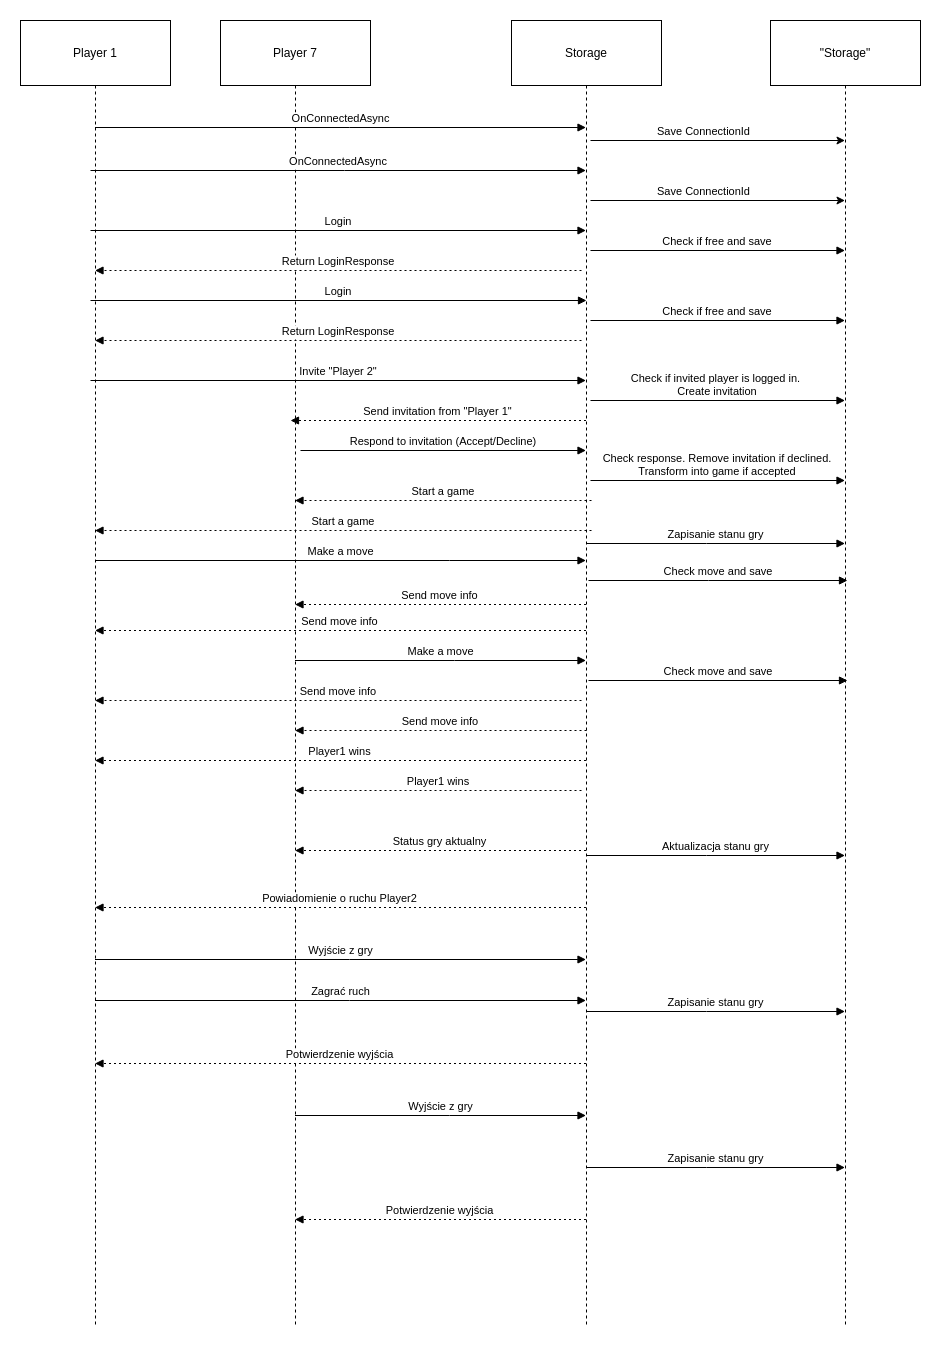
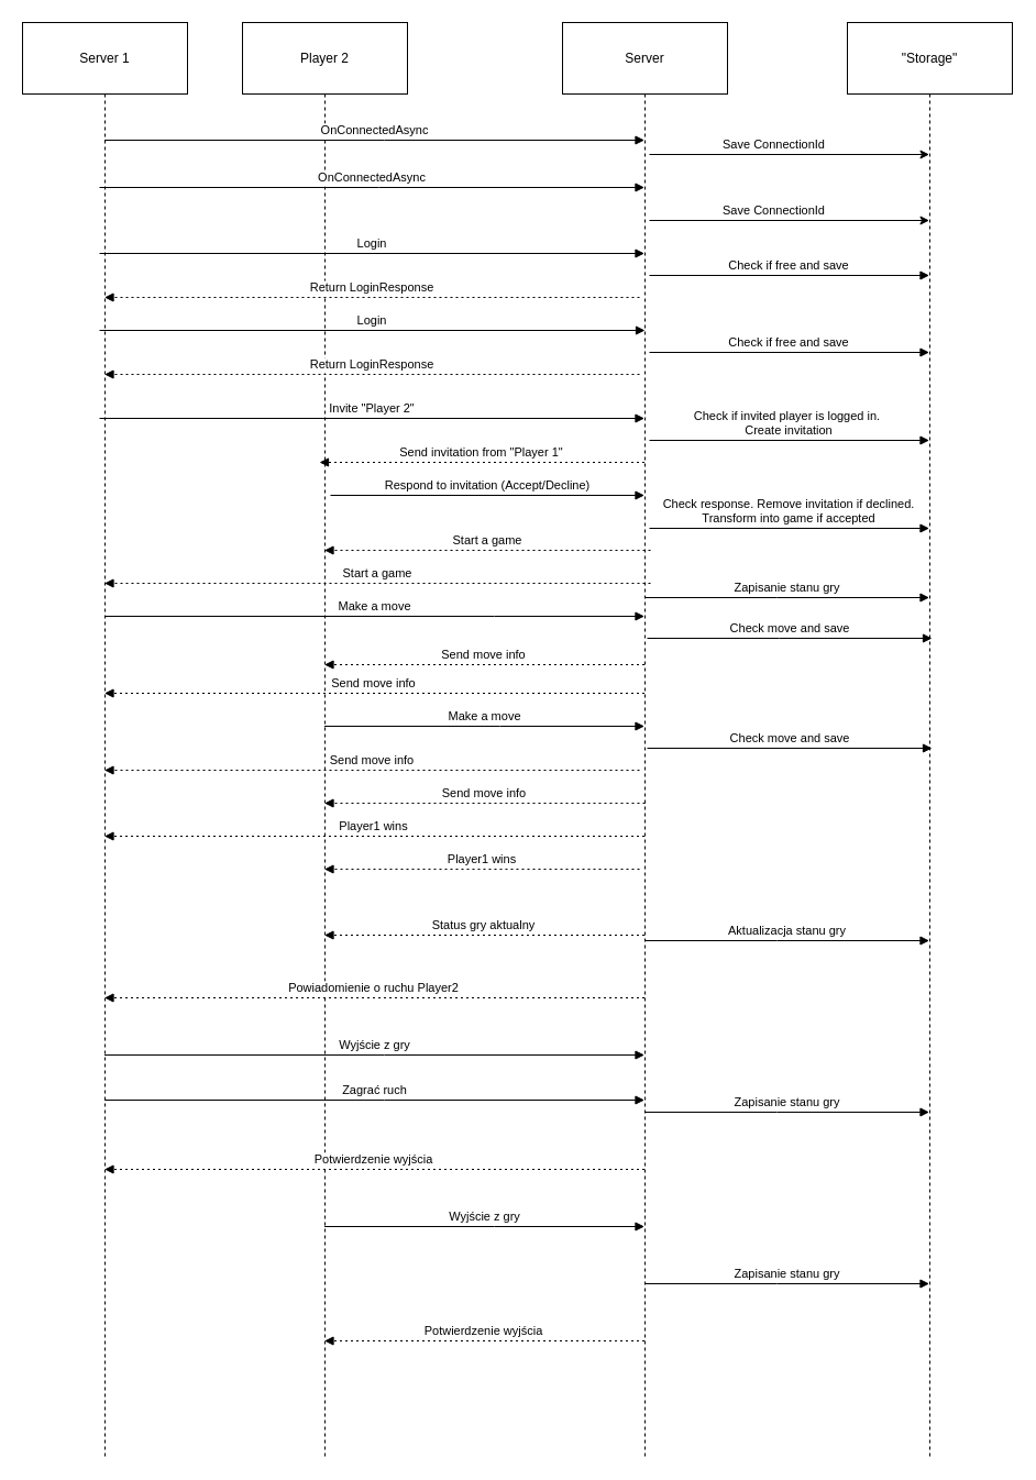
  <mxCell id="0" />
  <mxCell id="1" parent="0" />
- <mxCell id="2" value="Player 1" style="shape=umlLifeline;perimeter=lifelinePerimeter;whiteSpace=wrap;container=1;dropTarget=0;collapsible=0;recursiveResize=0;outlineConnect=0;portConstraint=eastwest;newEdgeStyle={&quot;edgeStyle&quot;:&quot;elbowEdgeStyle&quot;,&quot;elbow&quot;:&quot;vertical&quot;,&quot;curved&quot;:0,&quot;rounded&quot;:0};size=65;" parent="1" vertex="1"><mxGeometry width="150" height="1304" as="geometry" x="20" y="20" /></mxCell>
- <mxCell id="3" value="Player 7" style="shape=umlLifeline;perimeter=lifelinePerimeter;whiteSpace=wrap;container=1;dropTarget=0;collapsible=0;recursiveResize=0;outlineConnect=0;portConstraint=eastwest;newEdgeStyle={&quot;edgeStyle&quot;:&quot;elbowEdgeStyle&quot;,&quot;elbow&quot;:&quot;vertical&quot;,&quot;curved&quot;:0,&quot;rounded&quot;:0};size=65;" parent="1" vertex="1"><mxGeometry x="220" width="150" height="1304" as="geometry" y="20" /></mxCell>
- <mxCell id="4" value="Storage" style="shape=umlLifeline;perimeter=lifelinePerimeter;whiteSpace=wrap;container=1;dropTarget=0;collapsible=0;recursiveResize=0;outlineConnect=0;portConstraint=eastwest;newEdgeStyle={&quot;edgeStyle&quot;:&quot;elbowEdgeStyle&quot;,&quot;elbow&quot;:&quot;vertical&quot;,&quot;curved&quot;:0,&quot;rounded&quot;:0};size=65;" parent="1" vertex="1"><mxGeometry x="511" width="150" height="1304" as="geometry" y="20" /></mxCell>
+ <mxCell id="2" value="Server 1" style="shape=umlLifeline;perimeter=lifelinePerimeter;whiteSpace=wrap;container=1;dropTarget=0;collapsible=0;recursiveResize=0;outlineConnect=0;portConstraint=eastwest;newEdgeStyle={&quot;edgeStyle&quot;:&quot;elbowEdgeStyle&quot;,&quot;elbow&quot;:&quot;vertical&quot;,&quot;curved&quot;:0,&quot;rounded&quot;:0};size=65;" parent="1" vertex="1"><mxGeometry width="150" height="1304" as="geometry" x="20" y="20" /></mxCell>
+ <mxCell id="3" value="Player 2" style="shape=umlLifeline;perimeter=lifelinePerimeter;whiteSpace=wrap;container=1;dropTarget=0;collapsible=0;recursiveResize=0;outlineConnect=0;portConstraint=eastwest;newEdgeStyle={&quot;edgeStyle&quot;:&quot;elbowEdgeStyle&quot;,&quot;elbow&quot;:&quot;vertical&quot;,&quot;curved&quot;:0,&quot;rounded&quot;:0};size=65;" parent="1" vertex="1"><mxGeometry x="220" width="150" height="1304" as="geometry" y="20" /></mxCell>
+ <mxCell id="4" value="Server" style="shape=umlLifeline;perimeter=lifelinePerimeter;whiteSpace=wrap;container=1;dropTarget=0;collapsible=0;recursiveResize=0;outlineConnect=0;portConstraint=eastwest;newEdgeStyle={&quot;edgeStyle&quot;:&quot;elbowEdgeStyle&quot;,&quot;elbow&quot;:&quot;vertical&quot;,&quot;curved&quot;:0,&quot;rounded&quot;:0};size=65;" parent="1" vertex="1"><mxGeometry x="511" width="150" height="1304" as="geometry" y="20" /></mxCell>
  <mxCell id="5" value="&quot;Storage&quot;" style="shape=umlLifeline;perimeter=lifelinePerimeter;whiteSpace=wrap;container=1;dropTarget=0;collapsible=0;recursiveResize=0;outlineConnect=0;portConstraint=eastwest;newEdgeStyle={&quot;edgeStyle&quot;:&quot;elbowEdgeStyle&quot;,&quot;elbow&quot;:&quot;vertical&quot;,&quot;curved&quot;:0,&quot;rounded&quot;:0};size=65;" parent="1" vertex="1"><mxGeometry x="770" width="150" height="1304" as="geometry" y="20" /></mxCell>
  <mxCell id="6" value="OnConnectedAsync" style="verticalAlign=bottom;edgeStyle=elbowEdgeStyle;elbow=vertical;curved=0;rounded=0;endArrow=block;" parent="1" source="2" target="4" edge="1"><mxGeometry relative="1" as="geometry"><Array as="points"><mxPoint x="349" y="127" /></Array></mxGeometry></mxCell>
  <mxCell id="7" value="Login" style="verticalAlign=bottom;edgeStyle=elbowEdgeStyle;elbow=vertical;curved=0;rounded=0;endArrow=block;" parent="1" target="4" edge="1"><mxGeometry relative="1" as="geometry"><Array as="points"><mxPoint x="244.5" y="230" /></Array><mxPoint x="90" y="230" as="sourcePoint" /><mxPoint x="381" y="230" as="targetPoint" /></mxGeometry></mxCell>
  <mxCell id="8" value="Invite &quot;Player 2&quot;" style="verticalAlign=bottom;edgeStyle=elbowEdgeStyle;elbow=vertical;curved=0;rounded=0;endArrow=block;" parent="1" target="4" edge="1"><mxGeometry relative="1" as="geometry"><Array as="points"><mxPoint x="344.5" y="380" /></Array><mxPoint x="90" y="380" as="sourcePoint" /><mxPoint x="581" y="380" as="targetPoint" /></mxGeometry></mxCell>
  <mxCell id="9" value="Check if invited player is logged in. &#10;Create invitation" style="verticalAlign=bottom;edgeStyle=elbowEdgeStyle;elbow=vertical;curved=0;rounded=0;endArrow=block;" parent="1" target="5" edge="1"><mxGeometry relative="1" as="geometry"><Array as="points"><mxPoint x="710.5" y="400" /></Array><mxPoint x="590" y="400" as="sourcePoint" /><mxPoint x="813" y="400" as="targetPoint" /></mxGeometry></mxCell>
  <mxCell id="10" value="Send move info" style="verticalAlign=bottom;edgeStyle=elbowEdgeStyle;elbow=vertical;curved=0;rounded=0;dashed=1;dashPattern=2 3;endArrow=block;" parent="1" target="2" edge="1"><mxGeometry relative="1" as="geometry"><Array as="points"><mxPoint x="347.5" y="700" /></Array><mxPoint x="581" y="700" as="sourcePoint" /><mxPoint x="100" y="700" as="targetPoint" /></mxGeometry></mxCell>
  <mxCell id="11" value="Make a move" style="verticalAlign=bottom;edgeStyle=elbowEdgeStyle;elbow=vertical;curved=0;rounded=0;endArrow=block;" parent="1" source="2" edge="1"><mxGeometry relative="1" as="geometry"><Array as="points"><mxPoint x="449" y="560" /></Array><mxPoint x="294.5" y="560" as="sourcePoint" /><mxPoint x="585.5" y="560" as="targetPoint" /></mxGeometry></mxCell>
  <mxCell id="12" value="Zapisanie stanu gry" style="verticalAlign=bottom;edgeStyle=elbowEdgeStyle;elbow=vertical;curved=0;rounded=0;endArrow=block;" parent="1" source="4" target="5" edge="1"><mxGeometry relative="1" as="geometry"><Array as="points"><mxPoint x="706" y="543" /></Array></mxGeometry></mxCell>
  <mxCell id="13" value="Status gry aktualny" style="verticalAlign=bottom;edgeStyle=elbowEdgeStyle;elbow=vertical;curved=0;rounded=0;dashed=1;dashPattern=2 3;endArrow=block;" parent="1" edge="1"><mxGeometry relative="1" as="geometry"><Array as="points"><mxPoint x="452" y="850" /></Array><mxPoint x="585.5" y="850" as="sourcePoint" /><mxPoint x="294.5" y="850" as="targetPoint" /></mxGeometry></mxCell>
  <mxCell id="14" value="Zagrać ruch" style="verticalAlign=bottom;edgeStyle=elbowEdgeStyle;elbow=vertical;curved=0;rounded=0;endArrow=block;" parent="1" edge="1"><mxGeometry relative="1" as="geometry"><Array as="points"><mxPoint x="349" y="1000" /></Array><mxPoint x="94.5" y="1000" as="sourcePoint" /><mxPoint x="585.5" y="1000" as="targetPoint" /></mxGeometry></mxCell>
  <mxCell id="15" value="Check move and save" style="verticalAlign=bottom;edgeStyle=elbowEdgeStyle;elbow=vertical;curved=0;rounded=0;endArrow=block;" parent="1" edge="1"><mxGeometry relative="1" as="geometry"><Array as="points"><mxPoint x="708.5" y="680" /></Array><mxPoint x="588" y="680" as="sourcePoint" /><mxPoint x="847" y="680" as="targetPoint" /></mxGeometry></mxCell>
  <mxCell id="16" value="Aktualizacja stanu gry" style="verticalAlign=bottom;edgeStyle=elbowEdgeStyle;elbow=vertical;curved=0;rounded=0;endArrow=block;" parent="1" source="4" target="5" edge="1"><mxGeometry relative="1" as="geometry"><Array as="points"><mxPoint x="706" y="855" /></Array></mxGeometry></mxCell>
  <mxCell id="17" value="Powiadomienie o ruchu Player2" style="verticalAlign=bottom;edgeStyle=elbowEdgeStyle;elbow=vertical;curved=0;rounded=0;dashed=1;dashPattern=2 3;endArrow=block;" parent="1" source="4" target="2" edge="1"><mxGeometry relative="1" as="geometry"><Array as="points"><mxPoint x="352" y="907" /></Array></mxGeometry></mxCell>
  <mxCell id="18" value="Wyjście z gry" style="verticalAlign=bottom;edgeStyle=elbowEdgeStyle;elbow=vertical;curved=0;rounded=0;endArrow=block;" parent="1" source="2" target="4" edge="1"><mxGeometry relative="1" as="geometry"><Array as="points"><mxPoint x="349" y="959" /></Array></mxGeometry></mxCell>
  <mxCell id="19" value="Zapisanie stanu gry" style="verticalAlign=bottom;edgeStyle=elbowEdgeStyle;elbow=vertical;curved=0;rounded=0;endArrow=block;" parent="1" source="4" target="5" edge="1"><mxGeometry relative="1" as="geometry"><Array as="points"><mxPoint x="706" y="1011" /></Array></mxGeometry></mxCell>
  <mxCell id="20" value="Potwierdzenie wyjścia" style="verticalAlign=bottom;edgeStyle=elbowEdgeStyle;elbow=vertical;curved=0;rounded=0;dashed=1;dashPattern=2 3;endArrow=block;" parent="1" source="4" target="2" edge="1"><mxGeometry relative="1" as="geometry"><Array as="points"><mxPoint x="352" y="1063" /></Array></mxGeometry></mxCell>
  <mxCell id="21" value="Wyjście z gry" style="verticalAlign=bottom;edgeStyle=elbowEdgeStyle;elbow=vertical;curved=0;rounded=0;endArrow=block;" parent="1" source="3" target="4" edge="1"><mxGeometry relative="1" as="geometry"><Array as="points"><mxPoint x="449" y="1115" /></Array></mxGeometry></mxCell>
  <mxCell id="22" value="Zapisanie stanu gry" style="verticalAlign=bottom;edgeStyle=elbowEdgeStyle;elbow=vertical;curved=0;rounded=0;endArrow=block;" parent="1" source="4" target="5" edge="1"><mxGeometry relative="1" as="geometry"><Array as="points"><mxPoint x="706" y="1167" /></Array></mxGeometry></mxCell>
  <mxCell id="23" value="Potwierdzenie wyjścia" style="verticalAlign=bottom;edgeStyle=elbowEdgeStyle;elbow=vertical;curved=0;rounded=0;dashed=1;dashPattern=2 3;endArrow=block;" parent="1" source="4" target="3" edge="1"><mxGeometry relative="1" as="geometry"><Array as="points"><mxPoint x="452" y="1219" /></Array></mxGeometry></mxCell>
  <mxCell id="24" value="" style="endArrow=classic;html=1;rounded=0;" edge="1" parent="1" target="5"><mxGeometry width="50" height="50" relative="1" as="geometry"><mxPoint x="590" y="140" as="sourcePoint" /><mxPoint x="808.5" y="140" as="targetPoint" /></mxGeometry></mxCell>
  <mxCell id="25" value="Save ConnectionId" style="edgeLabel;html=1;align=center;verticalAlign=middle;resizable=0;points=[];" vertex="1" connectable="0" parent="24"><mxGeometry x="-0.314" y="-1" relative="1" as="geometry"><mxPoint x="25" y="-11" as="offset" /></mxGeometry></mxCell>
  <mxCell id="26" value="OnConnectedAsync" style="verticalAlign=bottom;edgeStyle=elbowEdgeStyle;elbow=vertical;curved=0;rounded=0;endArrow=block;" edge="1" parent="1" target="4"><mxGeometry relative="1" as="geometry"><Array as="points"><mxPoint x="344" y="170" /></Array><mxPoint x="90" y="170" as="sourcePoint" /><mxPoint x="581" y="170" as="targetPoint" /></mxGeometry></mxCell>
  <mxCell id="27" value="" style="endArrow=classic;html=1;rounded=0;" edge="1" parent="1" target="5"><mxGeometry width="50" height="50" relative="1" as="geometry"><mxPoint x="590" y="200" as="sourcePoint" /><mxPoint x="808.5" y="200" as="targetPoint" /></mxGeometry></mxCell>
  <mxCell id="28" value="Save ConnectionId" style="edgeLabel;html=1;align=center;verticalAlign=middle;resizable=0;points=[];" vertex="1" connectable="0" parent="27"><mxGeometry x="-0.314" y="-1" relative="1" as="geometry"><mxPoint x="25" y="-11" as="offset" /></mxGeometry></mxCell>
  <mxCell id="29" value="Check if free and save" style="verticalAlign=bottom;edgeStyle=elbowEdgeStyle;elbow=vertical;curved=0;rounded=0;endArrow=block;" edge="1" parent="1" target="5"><mxGeometry relative="1" as="geometry"><Array as="points"><mxPoint x="744.5" y="250" /></Array><mxPoint x="590" y="250" as="sourcePoint" /><mxPoint x="810" y="250" as="targetPoint" /></mxGeometry></mxCell>
  <mxCell id="30" value="Return LoginResponse" style="verticalAlign=bottom;edgeStyle=elbowEdgeStyle;elbow=horizontal;curved=0;rounded=0;dashed=1;dashPattern=2 3;endArrow=block;" edge="1" parent="1" target="2"><mxGeometry relative="1" as="geometry"><Array as="points"><mxPoint x="347" y="270" /></Array><mxPoint x="581" y="270" as="sourcePoint" /><mxPoint x="130" y="270" as="targetPoint" /></mxGeometry></mxCell>
  <mxCell id="31" value="Login" style="verticalAlign=bottom;edgeStyle=elbowEdgeStyle;elbow=vertical;curved=0;rounded=0;endArrow=block;" edge="1" parent="1"><mxGeometry relative="1" as="geometry"><Array as="points"><mxPoint x="244.5" y="300" /></Array><mxPoint x="90" y="300" as="sourcePoint" /><mxPoint x="586" y="300" as="targetPoint" /></mxGeometry></mxCell>
  <mxCell id="32" value="Check if free and save" style="verticalAlign=bottom;edgeStyle=elbowEdgeStyle;elbow=vertical;curved=0;rounded=0;endArrow=block;" edge="1" parent="1" target="5"><mxGeometry relative="1" as="geometry"><Array as="points"><mxPoint x="744.5" y="320" /></Array><mxPoint x="590" y="320" as="sourcePoint" /><mxPoint x="810" y="320" as="targetPoint" /></mxGeometry></mxCell>
  <mxCell id="33" value="Return LoginResponse" style="verticalAlign=bottom;edgeStyle=elbowEdgeStyle;elbow=horizontal;curved=0;rounded=0;dashed=1;dashPattern=2 3;endArrow=block;" edge="1" parent="1" target="2"><mxGeometry relative="1" as="geometry"><Array as="points"><mxPoint x="347" y="340" /></Array><mxPoint x="581" y="340" as="sourcePoint" /><mxPoint x="120" y="340" as="targetPoint" /></mxGeometry></mxCell>
  <mxCell id="34" value="Send invitation from &quot;Player 1&quot;" style="verticalAlign=bottom;edgeStyle=elbowEdgeStyle;elbow=vertical;curved=0;rounded=0;dashed=1;dashPattern=2 3;endArrow=block;" edge="1" parent="1" source="4"><mxGeometry relative="1" as="geometry"><Array as="points"><mxPoint x="547.5" y="420" /></Array><mxPoint x="580" y="420" as="sourcePoint" /><mxPoint x="290" y="420" as="targetPoint" /></mxGeometry></mxCell>
  <mxCell id="35" value="Respond to invitation (Accept/Decline)" style="verticalAlign=bottom;edgeStyle=elbowEdgeStyle;elbow=vertical;curved=0;rounded=0;endArrow=block;" edge="1" parent="1" target="4"><mxGeometry relative="1" as="geometry"><Array as="points"><mxPoint x="554.5" y="450" /></Array><mxPoint x="300" y="450" as="sourcePoint" /><mxPoint x="570" y="450" as="targetPoint" /></mxGeometry></mxCell>
  <mxCell id="36" value="Check response. Remove invitation if declined.&#10;Transform into game if accepted" style="verticalAlign=bottom;edgeStyle=elbowEdgeStyle;elbow=vertical;curved=0;rounded=0;endArrow=block;" edge="1" parent="1" target="5"><mxGeometry relative="1" as="geometry"><Array as="points"><mxPoint x="710.5" y="480" /></Array><mxPoint x="590" y="480" as="sourcePoint" /><mxPoint x="813" y="480" as="targetPoint" /></mxGeometry></mxCell>
  <mxCell id="37" value="Start a game" style="verticalAlign=bottom;edgeStyle=elbowEdgeStyle;elbow=vertical;curved=0;rounded=0;dashed=1;dashPattern=2 3;endArrow=block;" edge="1" parent="1" target="3"><mxGeometry relative="1" as="geometry"><Array as="points"><mxPoint x="457" y="500" /></Array><mxPoint x="591" y="500" as="sourcePoint" /><mxPoint x="300" y="500" as="targetPoint" /></mxGeometry></mxCell>
  <mxCell id="38" value="Start a game" style="verticalAlign=bottom;edgeStyle=elbowEdgeStyle;elbow=vertical;curved=0;rounded=0;dashed=1;dashPattern=2 3;endArrow=block;" edge="1" parent="1" target="2"><mxGeometry relative="1" as="geometry"><Array as="points"><mxPoint x="457" y="530" /></Array><mxPoint x="591" y="530" as="sourcePoint" /><mxPoint x="300" y="530" as="targetPoint" /></mxGeometry></mxCell>
  <mxCell id="39" value="Check move and save" style="verticalAlign=bottom;edgeStyle=elbowEdgeStyle;elbow=vertical;curved=0;rounded=0;endArrow=block;" edge="1" parent="1"><mxGeometry relative="1" as="geometry"><Array as="points"><mxPoint x="708" y="580" /></Array><mxPoint x="588" y="580" as="sourcePoint" /><mxPoint x="847" y="580" as="targetPoint" /></mxGeometry></mxCell>
  <mxCell id="40" value="Send move info" style="verticalAlign=bottom;edgeStyle=elbowEdgeStyle;elbow=vertical;curved=0;rounded=0;dashed=1;dashPattern=2 3;endArrow=block;" edge="1" parent="1" source="4" target="3"><mxGeometry relative="1" as="geometry"><Array as="points"><mxPoint x="457.5" y="604" /></Array><mxPoint x="591" y="604" as="sourcePoint" /><mxPoint x="330" y="604" as="targetPoint" /></mxGeometry></mxCell>
  <mxCell id="41" value="Send move info" style="verticalAlign=bottom;edgeStyle=elbowEdgeStyle;elbow=vertical;curved=0;rounded=0;dashed=1;dashPattern=2 3;endArrow=block;" edge="1" parent="1"><mxGeometry relative="1" as="geometry"><Array as="points"><mxPoint x="452.5" y="630" /></Array><mxPoint x="585.5" y="630" as="sourcePoint" /><mxPoint x="94.5" y="630" as="targetPoint" /></mxGeometry></mxCell>
  <mxCell id="42" value="Make a move" style="verticalAlign=bottom;edgeStyle=elbowEdgeStyle;elbow=vertical;curved=0;rounded=0;endArrow=block;" edge="1" parent="1" source="3" target="4"><mxGeometry relative="1" as="geometry"><Array as="points"><mxPoint x="454" y="660" /></Array><mxPoint x="100" y="660" as="sourcePoint" /><mxPoint x="580" y="660" as="targetPoint" /></mxGeometry></mxCell>
  <mxCell id="43" value="Send move info" style="verticalAlign=bottom;edgeStyle=elbowEdgeStyle;elbow=horizontal;curved=0;rounded=0;dashed=1;dashPattern=2 3;endArrow=block;" edge="1" parent="1"><mxGeometry relative="1" as="geometry"><Array as="points"><mxPoint x="352.5" y="730" /></Array><mxPoint x="586" y="730" as="sourcePoint" /><mxPoint x="294.5" y="730" as="targetPoint" /></mxGeometry></mxCell>
  <mxCell id="44" value="Player1 wins" style="verticalAlign=bottom;edgeStyle=elbowEdgeStyle;elbow=horizontal;curved=0;rounded=0;dashed=1;dashPattern=2 3;endArrow=block;" edge="1" parent="1" source="4" target="2"><mxGeometry relative="1" as="geometry"><Array as="points"><mxPoint x="348" y="760" /></Array><mxPoint x="581.5" y="760" as="sourcePoint" /><mxPoint x="290" y="760" as="targetPoint" /></mxGeometry></mxCell>
  <mxCell id="45" value="Player1 wins" style="verticalAlign=bottom;edgeStyle=elbowEdgeStyle;elbow=horizontal;curved=0;rounded=0;dashed=1;dashPattern=2 3;endArrow=block;" edge="1" parent="1" target="3"><mxGeometry relative="1" as="geometry"><Array as="points"><mxPoint x="343" y="790" /></Array><mxPoint x="581" y="790" as="sourcePoint" /><mxPoint x="300" y="790" as="targetPoint" /></mxGeometry></mxCell>
